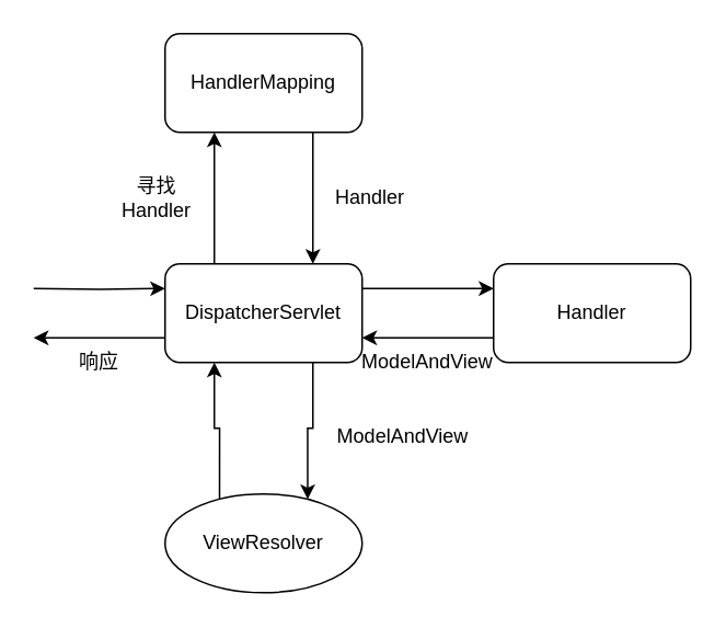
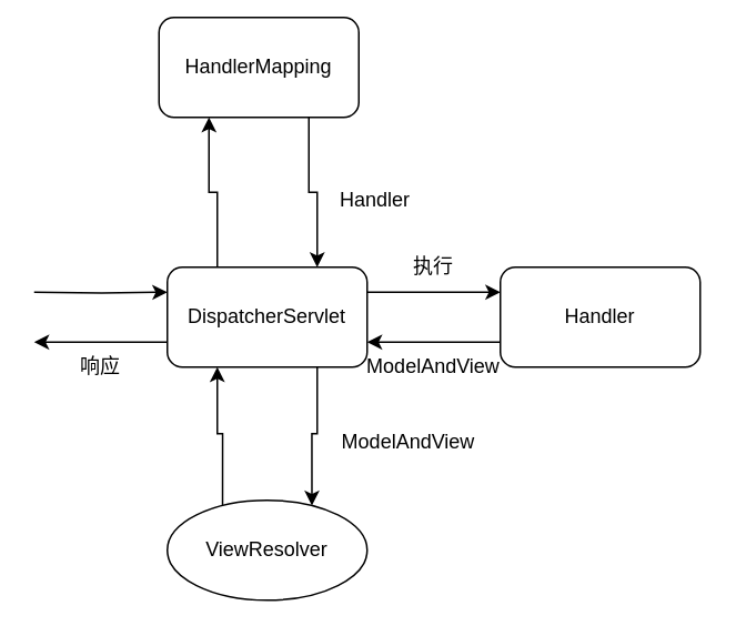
  <mxCell id="0" />
  <mxCell id="1" parent="0" />
  <mxCell id="2" style="edgeStyle=orthogonalEdgeStyle;rounded=0;orthogonalLoop=1;jettySize=auto;html=1;exitX=0;exitY=0.25;exitDx=0;exitDy=0;entryX=0;entryY=0.25;entryDx=0;entryDy=0;" edge="1" parent="1" target="7"><mxGeometry relative="1" as="geometry"><mxPoint x="20" y="175" as="sourcePoint" /></mxGeometry></mxCell>
  <mxCell id="3" style="edgeStyle=orthogonalEdgeStyle;rounded=0;orthogonalLoop=1;jettySize=auto;html=1;exitX=0;exitY=0.75;exitDx=0;exitDy=0;" edge="1" parent="1" source="7"><mxGeometry relative="1" as="geometry"><mxPoint x="20" y="205" as="targetPoint" /></mxGeometry></mxCell>
  <mxCell id="4" style="edgeStyle=orthogonalEdgeStyle;rounded=0;orthogonalLoop=1;jettySize=auto;html=1;exitX=0.25;exitY=0;exitDx=0;exitDy=0;entryX=0.25;entryY=1;entryDx=0;entryDy=0;" edge="1" parent="1" source="7" target="9"><mxGeometry relative="1" as="geometry" /></mxCell>
  <mxCell id="5" style="edgeStyle=orthogonalEdgeStyle;rounded=0;orthogonalLoop=1;jettySize=auto;html=1;exitX=1;exitY=0.25;exitDx=0;exitDy=0;entryX=0;entryY=0.25;entryDx=0;entryDy=0;" edge="1" parent="1" source="7" target="11"><mxGeometry relative="1" as="geometry" /></mxCell>
  <mxCell id="6" style="edgeStyle=orthogonalEdgeStyle;rounded=0;orthogonalLoop=1;jettySize=auto;html=1;exitX=0.75;exitY=1;exitDx=0;exitDy=0;entryX=0.75;entryY=0;entryDx=0;entryDy=0;" edge="1" parent="1" source="7" target="13"><mxGeometry relative="1" as="geometry" /></mxCell>
  <mxCell id="7" value="DispatcherServlet" style="rounded=1;whiteSpace=wrap;html=1;" vertex="1" parent="1"><mxGeometry x="100" y="160" width="120" height="60" as="geometry" /></mxCell>
  <mxCell id="8" style="edgeStyle=orthogonalEdgeStyle;rounded=0;orthogonalLoop=1;jettySize=auto;html=1;exitX=0.75;exitY=1;exitDx=0;exitDy=0;entryX=0.75;entryY=0;entryDx=0;entryDy=0;" edge="1" parent="1" source="9" target="7"><mxGeometry relative="1" as="geometry" /></mxCell>
- <mxCell id="9" value="HandlerMapping" style="rounded=1;whiteSpace=wrap;html=1;" vertex="1" parent="1"><mxGeometry x="100" y="20" width="120" height="60" as="geometry" /></mxCell>
+ <mxCell id="9" value="HandlerMapping" style="rounded=1;whiteSpace=wrap;html=1;" vertex="1" parent="1"><mxGeometry x="95" y="10" width="120" height="60" as="geometry" /></mxCell>
  <mxCell id="10" style="edgeStyle=orthogonalEdgeStyle;rounded=0;orthogonalLoop=1;jettySize=auto;html=1;exitX=0;exitY=0.75;exitDx=0;exitDy=0;entryX=1;entryY=0.75;entryDx=0;entryDy=0;" edge="1" parent="1" source="11" target="7"><mxGeometry relative="1" as="geometry" /></mxCell>
  <mxCell id="11" value="Handler" style="rounded=1;whiteSpace=wrap;html=1;" vertex="1" parent="1"><mxGeometry x="300" y="160" width="120" height="60" as="geometry" /></mxCell>
  <mxCell id="12" style="edgeStyle=orthogonalEdgeStyle;rounded=0;orthogonalLoop=1;jettySize=auto;html=1;exitX=0.25;exitY=0;exitDx=0;exitDy=0;entryX=0.25;entryY=1;entryDx=0;entryDy=0;" edge="1" parent="1" source="13" target="7"><mxGeometry relative="1" as="geometry" /></mxCell>
  <mxCell id="13" value="ViewResolver" style="ellipse;whiteSpace=wrap;html=1;" vertex="1" parent="1"><mxGeometry x="100" y="300" width="120" height="60" as="geometry" /></mxCell>
  <mxCell id="14" value="响应" style="text;html=1;strokeColor=none;fillColor=none;align=center;verticalAlign=middle;whiteSpace=wrap;rounded=0;" vertex="1" parent="1"><mxGeometry x="40" y="210" width="40" height="20" as="geometry" /></mxCell>
- <mxCell id="15" value="寻找Handler" style="text;html=1;strokeColor=none;fillColor=none;align=center;verticalAlign=middle;whiteSpace=wrap;rounded=0;" vertex="1" parent="1"><mxGeometry x="70" y="105" width="50" height="30" as="geometry" /></mxCell>
  <mxCell id="16" value="Handler" style="text;html=1;strokeColor=none;fillColor=none;align=center;verticalAlign=middle;whiteSpace=wrap;rounded=0;" vertex="1" parent="1"><mxGeometry x="200" y="112.5" width="50" height="15" as="geometry" /></mxCell>
+ <mxCell id="17" value="执行" style="text;html=1;strokeColor=none;fillColor=none;align=center;verticalAlign=middle;whiteSpace=wrap;rounded=0;" vertex="1" parent="1"><mxGeometry x="240" y="150" width="40" height="20" as="geometry" /></mxCell>
  <mxCell id="18" value="ModelAndView" style="text;html=1;strokeColor=none;fillColor=none;align=center;verticalAlign=middle;whiteSpace=wrap;rounded=0;" vertex="1" parent="1"><mxGeometry x="200" y="255" width="90" height="20" as="geometry" /></mxCell>
  <mxCell id="19" value="ModelAndView" style="text;html=1;strokeColor=none;fillColor=none;align=center;verticalAlign=middle;whiteSpace=wrap;rounded=0;" vertex="1" parent="1"><mxGeometry x="215" y="210" width="90" height="20" as="geometry" /></mxCell>
